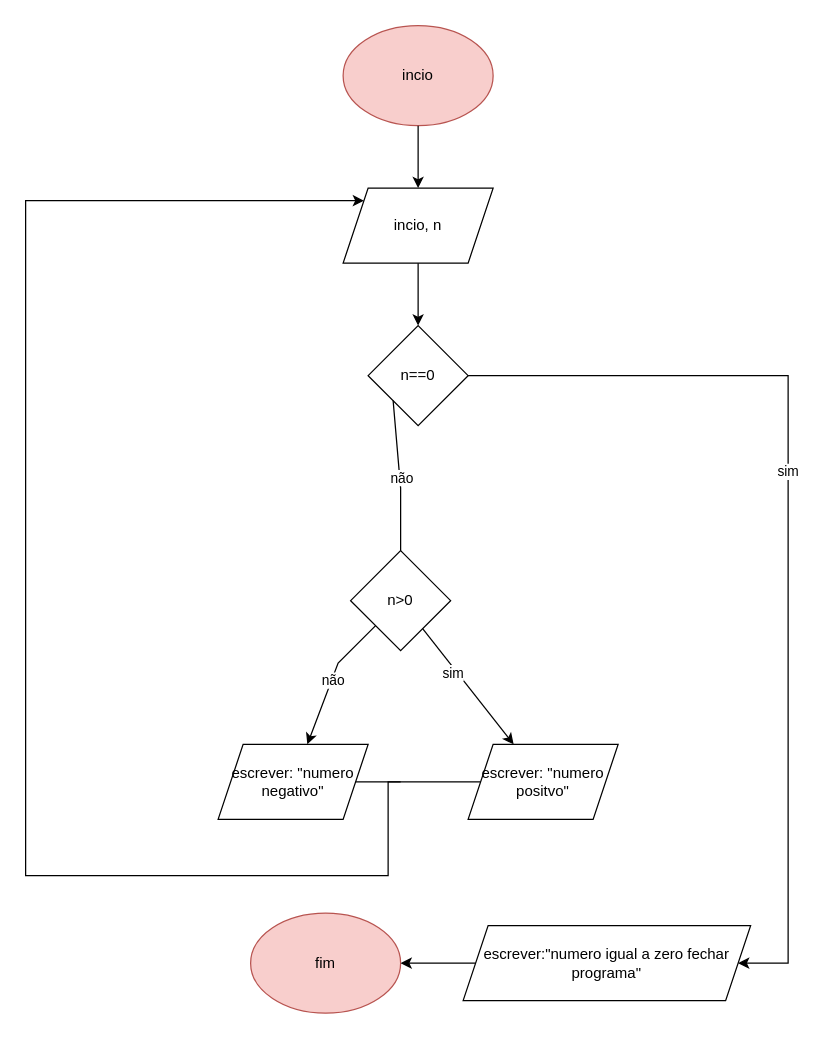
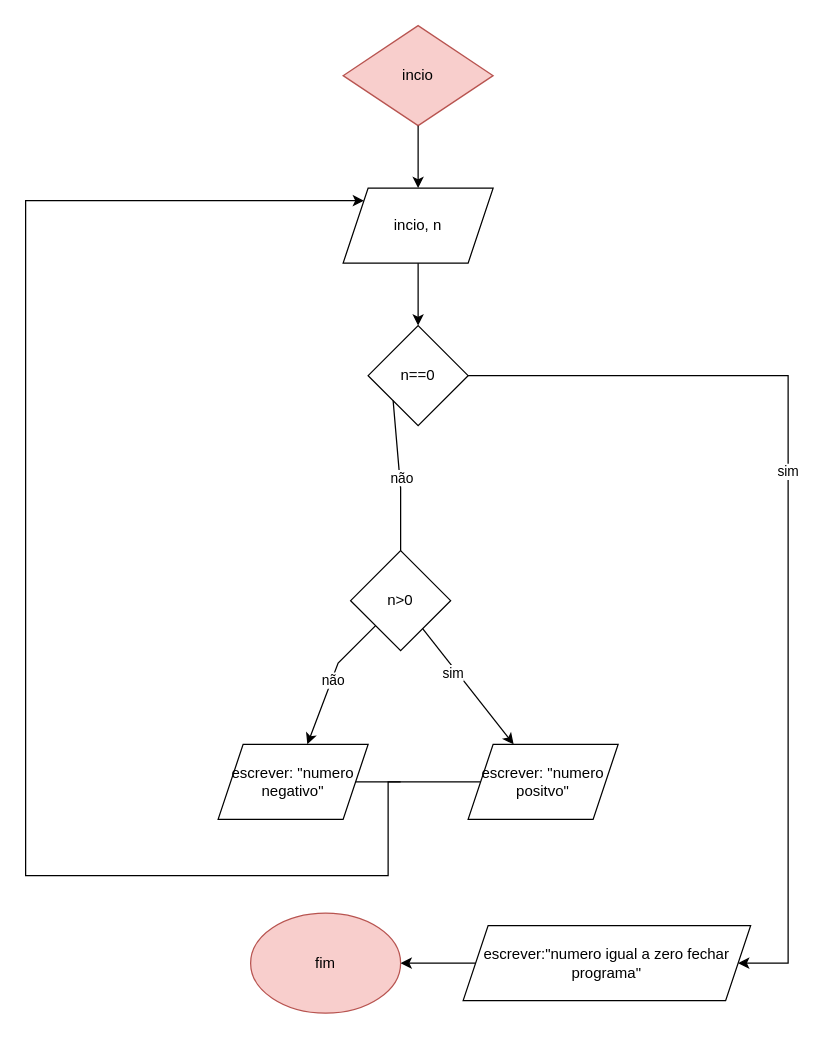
  <mxCell id="0" />
  <mxCell id="1" parent="0" />
- <mxCell id="2" value="incio" style="ellipse;whiteSpace=wrap;html=1;fillColor=#f8cecc;strokeColor=#b85450;" vertex="1" parent="1"><mxGeometry x="274" y="20" width="120" height="80" as="geometry" /></mxCell>
+ <mxCell id="2" value="incio" style="rhombus;whiteSpace=wrap;html=1;fillColor=#f8cecc;strokeColor=#b85450;" vertex="1" parent="1"><mxGeometry x="274" y="20" width="120" height="80" as="geometry" /></mxCell>
  <mxCell id="3" value="fim" style="ellipse;whiteSpace=wrap;html=1;fillColor=#f8cecc;strokeColor=#b85450;" vertex="1" parent="1"><mxGeometry x="200" y="730" width="120" height="80" as="geometry" /></mxCell>
  <mxCell id="4" value="incio, n" style="shape=parallelogram;perimeter=parallelogramPerimeter;whiteSpace=wrap;html=1;fixedSize=1;" vertex="1" parent="1"><mxGeometry x="274" y="150" width="120" height="60" as="geometry" /></mxCell>
  <mxCell id="5" value="" style="endArrow=classic;html=1;rounded=0;" edge="1" parent="1" source="2" target="4"><mxGeometry width="50" height="50" relative="1" as="geometry"><mxPoint x="330" y="140" as="sourcePoint" /><mxPoint x="380" y="90" as="targetPoint" /></mxGeometry></mxCell>
  <mxCell id="6" value="n==0" style="rhombus;whiteSpace=wrap;html=1;" vertex="1" parent="1"><mxGeometry x="294" y="260" width="80" height="80" as="geometry" /></mxCell>
  <mxCell id="7" value="" style="endArrow=none;html=1;rounded=0;exitX=0;exitY=1;exitDx=0;exitDy=0;" edge="1" parent="1" source="6" target="12"><mxGeometry width="50" height="50" relative="1" as="geometry"><mxPoint x="250" y="380" as="sourcePoint" /><mxPoint x="320" y="430" as="targetPoint" /><Array as="points"><mxPoint x="320" y="390" /></Array></mxGeometry></mxCell>
  <mxCell id="8" value="não" style="edgeLabel;html=1;align=center;verticalAlign=middle;resizable=0;points=[];" vertex="1" connectable="0" parent="7"><mxGeometry x="0.026" y="1" relative="1" as="geometry"><mxPoint as="offset" /></mxGeometry></mxCell>
  <mxCell id="9" value="" style="endArrow=classic;html=1;rounded=0;" edge="1" parent="1" source="6" target="21"><mxGeometry width="50" height="50" relative="1" as="geometry"><mxPoint x="430" y="380" as="sourcePoint" /><mxPoint x="530" y="690" as="targetPoint" /><Array as="points"><mxPoint x="630" y="300" /><mxPoint x="630" y="770" /></Array></mxGeometry></mxCell>
  <mxCell id="10" value="sim" style="edgeLabel;html=1;align=center;verticalAlign=middle;resizable=0;points=[];" vertex="1" connectable="0" parent="9"><mxGeometry x="-0.134" y="-1" relative="1" as="geometry"><mxPoint as="offset" /></mxGeometry></mxCell>
  <mxCell id="11" value="" style="endArrow=classic;html=1;rounded=0;" edge="1" parent="1" source="4" target="6"><mxGeometry width="50" height="50" relative="1" as="geometry"><mxPoint x="340" y="270" as="sourcePoint" /><mxPoint x="390" y="220" as="targetPoint" /></mxGeometry></mxCell>
  <mxCell id="12" value="n&amp;gt;0" style="rhombus;whiteSpace=wrap;html=1;" vertex="1" parent="1"><mxGeometry x="280" y="440" width="80" height="80" as="geometry" /></mxCell>
  <mxCell id="13" value="" style="endArrow=classic;html=1;rounded=0;" edge="1" parent="1" source="12" target="15"><mxGeometry width="50" height="50" relative="1" as="geometry"><mxPoint x="303" y="500" as="sourcePoint" /><mxPoint x="240" y="580" as="targetPoint" /><Array as="points"><mxPoint x="270" y="530" /></Array></mxGeometry></mxCell>
  <mxCell id="14" value="não" style="edgeLabel;html=1;align=center;verticalAlign=middle;resizable=0;points=[];" vertex="1" connectable="0" parent="13"><mxGeometry x="0.026" y="1" relative="1" as="geometry"><mxPoint as="offset" /></mxGeometry></mxCell>
  <mxCell id="15" value="escrever: &quot;numero&lt;div&gt;negativo&quot;&lt;/div&gt;" style="shape=parallelogram;perimeter=parallelogramPerimeter;whiteSpace=wrap;html=1;fixedSize=1;" vertex="1" parent="1"><mxGeometry x="174" y="595" width="120" height="60" as="geometry" /></mxCell>
  <mxCell id="16" style="edgeStyle=orthogonalEdgeStyle;rounded=0;orthogonalLoop=1;jettySize=auto;html=1;" edge="1" parent="1" source="17" target="4"><mxGeometry relative="1" as="geometry"><mxPoint x="70" y="160" as="targetPoint" /><Array as="points"><mxPoint x="310" y="625" /><mxPoint x="310" y="700" /><mxPoint x="20" y="700" /><mxPoint x="20" y="160" /></Array></mxGeometry></mxCell>
  <mxCell id="17" value="escrever: &quot;numero&lt;div&gt;positvo&quot;&lt;/div&gt;" style="shape=parallelogram;perimeter=parallelogramPerimeter;whiteSpace=wrap;html=1;fixedSize=1;" vertex="1" parent="1"><mxGeometry x="374" y="595" width="120" height="60" as="geometry" /></mxCell>
  <mxCell id="18" value="" style="endArrow=classic;html=1;rounded=0;" edge="1" parent="1" source="12" target="17"><mxGeometry width="50" height="50" relative="1" as="geometry"><mxPoint x="390" y="530" as="sourcePoint" /><mxPoint x="440" y="480" as="targetPoint" /></mxGeometry></mxCell>
  <mxCell id="19" value="sim" style="edgeLabel;html=1;align=center;verticalAlign=middle;resizable=0;points=[];" vertex="1" connectable="0" parent="18"><mxGeometry x="-0.279" y="-4" relative="1" as="geometry"><mxPoint x="1" as="offset" /></mxGeometry></mxCell>
  <mxCell id="20" value="" style="endArrow=none;html=1;rounded=0;" edge="1" parent="1" source="15"><mxGeometry width="50" height="50" relative="1" as="geometry"><mxPoint x="230" y="640" as="sourcePoint" /><mxPoint x="320" y="625" as="targetPoint" /></mxGeometry></mxCell>
  <mxCell id="21" value="escrever:&quot;numero igual a zero fechar programa&quot;" style="shape=parallelogram;perimeter=parallelogramPerimeter;whiteSpace=wrap;html=1;fixedSize=1;" vertex="1" parent="1"><mxGeometry x="370" y="740" width="230" height="60" as="geometry" /></mxCell>
  <mxCell id="22" value="" style="endArrow=classic;html=1;rounded=0;" edge="1" parent="1" source="21" target="3"><mxGeometry width="50" height="50" relative="1" as="geometry"><mxPoint x="380" y="740" as="sourcePoint" /><mxPoint x="430" y="690" as="targetPoint" /></mxGeometry></mxCell>
